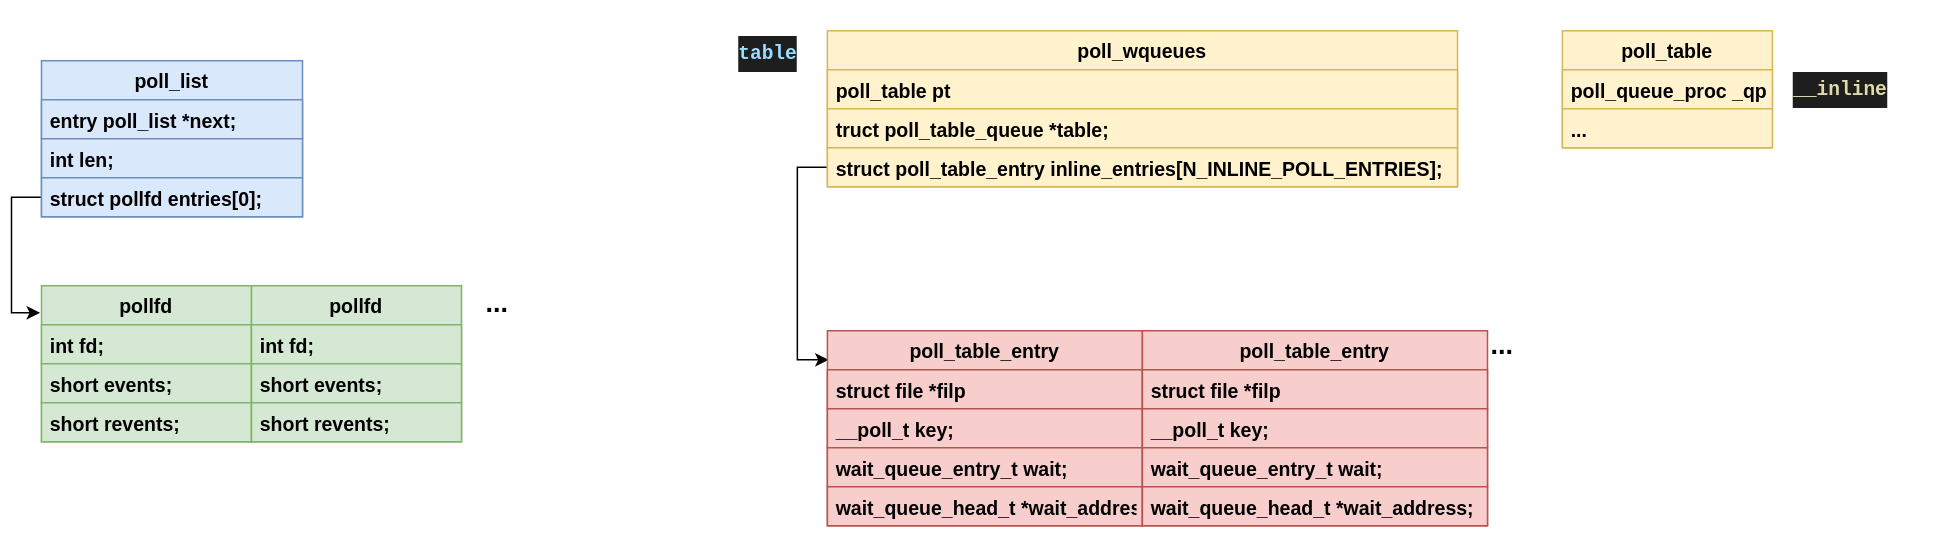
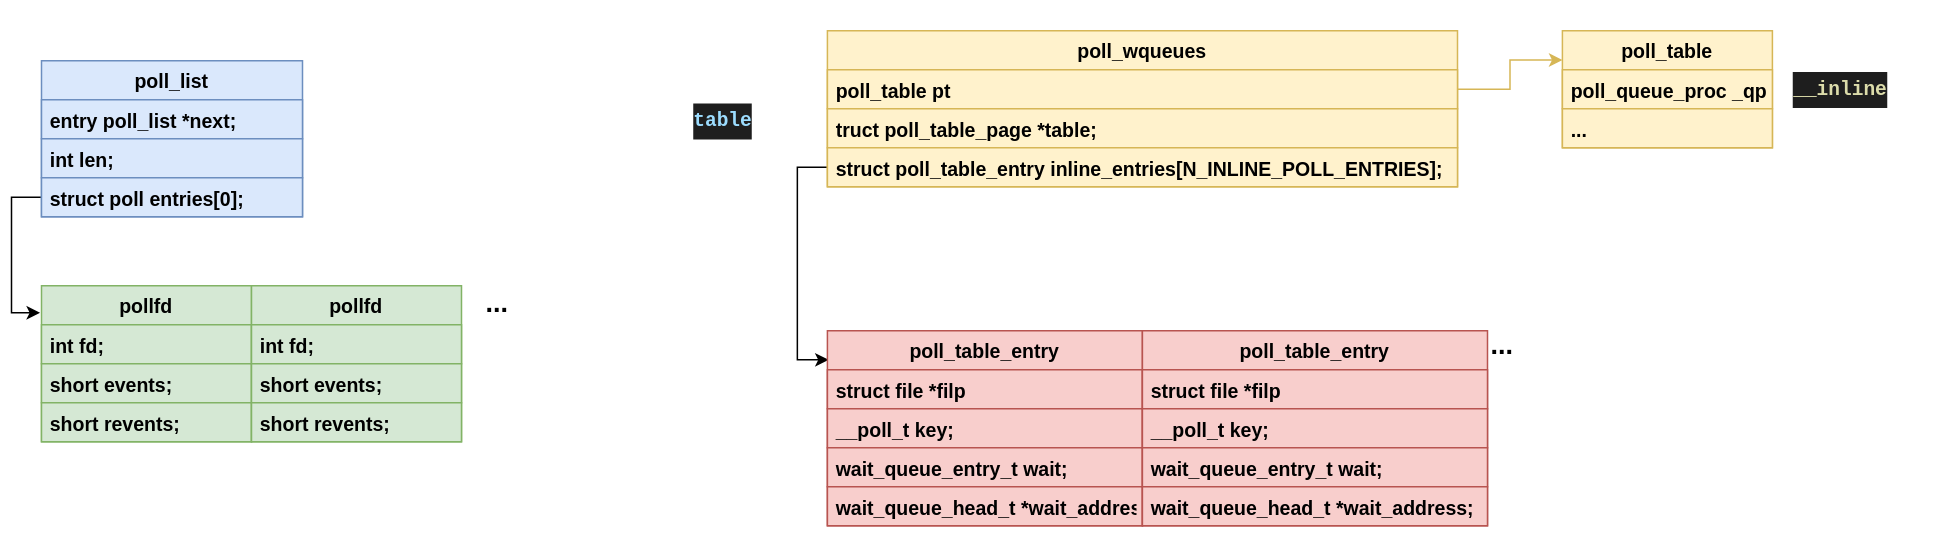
  <mxCell id="0" />
  <mxCell id="1" parent="0" />
  <mxCell id="2" value="&lt;div style=&quot;color: rgb(212, 212, 212); background-color: rgb(30, 30, 30); font-family: consolas, &amp;quot;courier new&amp;quot;, monospace; font-size: 13px; line-height: 24px;&quot;&gt;&lt;span style=&quot;color: rgb(220, 220, 170); font-size: 13px;&quot;&gt;__inline&lt;/span&gt;&lt;/div&gt;" style="text;html=1;align=center;verticalAlign=middle;resizable=0;points=[];autosize=1;fontStyle=1;fontSize=13;" vertex="1" parent="1"><mxGeometry x="1173.94" y="44" width="90" height="30" as="geometry" /></mxCell>
  <mxCell id="3" style="edgeStyle=orthogonalEdgeStyle;rounded=0;orthogonalLoop=1;jettySize=auto;html=1;entryX=-0.007;entryY=0.173;entryDx=0;entryDy=0;entryPerimeter=0;fontStyle=1;fontSize=13;" edge="1" parent="1" source="13" target="14"><mxGeometry relative="1" as="geometry" /></mxCell>
  <mxCell id="4" value="&lt;font style=&quot;font-size: 18px&quot;&gt;...&lt;/font&gt;" style="text;html=1;strokeColor=none;fillColor=none;align=center;verticalAlign=middle;whiteSpace=wrap;rounded=0;fontStyle=1;fontSize=13;" vertex="1" parent="1"><mxGeometry x="304" y="192" width="40" height="20" as="geometry" /></mxCell>
  <mxCell id="5" value="&lt;font style=&quot;font-size: 18px&quot;&gt;...&lt;/font&gt;" style="text;html=1;strokeColor=none;fillColor=none;align=center;verticalAlign=middle;whiteSpace=wrap;rounded=0;fontStyle=1;fontSize=15;" vertex="1" parent="1"><mxGeometry x="164" y="40" width="40" height="20" as="geometry" /></mxCell>
+ <mxCell id="6" style="edgeStyle=orthogonalEdgeStyle;rounded=0;orthogonalLoop=1;jettySize=auto;html=1;entryX=0;entryY=0.25;entryDx=0;entryDy=0;fontSize=13;fillColor=#fff2cc;strokeColor=#d6b656;fontStyle=1" edge="1" parent="1" source="23" target="26"><mxGeometry relative="1" as="geometry" /></mxCell>
  <mxCell id="7" style="edgeStyle=orthogonalEdgeStyle;rounded=0;orthogonalLoop=1;jettySize=auto;html=1;entryX=0.004;entryY=0.149;entryDx=0;entryDy=0;entryPerimeter=0;fontSize=13;fontStyle=1" edge="1" parent="1" source="25" target="29"><mxGeometry relative="1" as="geometry" /></mxCell>
  <mxCell id="8" value="&lt;font style=&quot;font-size: 18px&quot;&gt;...&lt;/font&gt;" style="text;html=1;strokeColor=none;fillColor=none;align=center;verticalAlign=middle;whiteSpace=wrap;rounded=0;fontStyle=1;fontSize=13;" vertex="1" parent="1"><mxGeometry x="973.94" y="220" width="40" height="20" as="geometry" /></mxCell>
- <mxCell id="9" value="&lt;div style=&quot;color: rgb(212, 212, 212); background-color: rgb(30, 30, 30); font-family: consolas, &amp;quot;courier new&amp;quot;, monospace; font-size: 13px; line-height: 24px;&quot;&gt;&lt;span style=&quot;color: rgb(156, 220, 254); font-size: 13px;&quot;&gt;table&lt;/span&gt;&lt;/div&gt;" style="text;html=1;align=center;verticalAlign=middle;resizable=0;points=[];autosize=1;fontSize=13;fontStyle=1" vertex="1" parent="1"><mxGeometry x="479" y="20" width="50" height="30" as="geometry" /></mxCell>
+ <mxCell id="9" value="&lt;div style=&quot;color: rgb(212, 212, 212); background-color: rgb(30, 30, 30); font-family: consolas, &amp;quot;courier new&amp;quot;, monospace; font-size: 13px; line-height: 24px;&quot;&gt;&lt;span style=&quot;color: rgb(156, 220, 254); font-size: 13px;&quot;&gt;table&lt;/span&gt;&lt;/div&gt;" style="text;html=1;align=center;verticalAlign=middle;resizable=0;points=[];autosize=1;fontSize=13;fontStyle=1" vertex="1" parent="1"><mxGeometry x="449" y="65" width="50" height="30" as="geometry" /></mxCell>
  <mxCell id="10" value="poll_list" style="swimlane;fontStyle=1;childLayout=stackLayout;horizontal=1;startSize=26;fillColor=#dae8fc;horizontalStack=0;resizeParent=1;resizeParentMax=0;resizeLast=0;collapsible=1;marginBottom=0;strokeColor=#6c8ebf;fontSize=13;" vertex="1" parent="1"><mxGeometry x="20" y="40" width="174" height="104" as="geometry" /></mxCell>
  <mxCell id="11" value="entry poll_list *next;" style="text;strokeColor=#6c8ebf;fillColor=#dae8fc;align=left;verticalAlign=top;spacingLeft=4;spacingRight=4;overflow=hidden;rotatable=0;points=[[0,0.5],[1,0.5]];portConstraint=eastwest;fontStyle=1;fontSize=13;" vertex="1" parent="10"><mxGeometry y="26" width="174" height="26" as="geometry" /></mxCell>
  <mxCell id="12" value="int len;" style="text;strokeColor=#6c8ebf;fillColor=#dae8fc;align=left;verticalAlign=top;spacingLeft=4;spacingRight=4;overflow=hidden;rotatable=0;points=[[0,0.5],[1,0.5]];portConstraint=eastwest;fontStyle=1;fontSize=13;" vertex="1" parent="10"><mxGeometry y="52" width="174" height="26" as="geometry" /></mxCell>
- <mxCell id="13" value="struct pollfd entries[0];" style="text;strokeColor=#6c8ebf;fillColor=#dae8fc;align=left;verticalAlign=top;spacingLeft=4;spacingRight=4;overflow=hidden;rotatable=0;points=[[0,0.5],[1,0.5]];portConstraint=eastwest;fontStyle=1;fontSize=13;" vertex="1" parent="10"><mxGeometry y="78" width="174" height="26" as="geometry" /></mxCell>
+ <mxCell id="13" value="struct poll entries[0];" style="text;strokeColor=#6c8ebf;fillColor=#dae8fc;align=left;verticalAlign=top;spacingLeft=4;spacingRight=4;overflow=hidden;rotatable=0;points=[[0,0.5],[1,0.5]];portConstraint=eastwest;fontStyle=1;fontSize=13;" vertex="1" parent="10"><mxGeometry y="78" width="174" height="26" as="geometry" /></mxCell>
  <mxCell id="14" value="pollfd" style="swimlane;fontStyle=1;childLayout=stackLayout;horizontal=1;startSize=26;fillColor=#d5e8d4;horizontalStack=0;resizeParent=1;resizeParentMax=0;resizeLast=0;collapsible=1;marginBottom=0;strokeColor=#82b366;fontSize=13;" vertex="1" parent="1"><mxGeometry x="20" y="190" width="140" height="104" as="geometry" /></mxCell>
  <mxCell id="15" value="int fd;" style="text;strokeColor=#82b366;fillColor=#d5e8d4;align=left;verticalAlign=top;spacingLeft=4;spacingRight=4;overflow=hidden;rotatable=0;points=[[0,0.5],[1,0.5]];portConstraint=eastwest;fontStyle=1;fontSize=13;" vertex="1" parent="14"><mxGeometry y="26" width="140" height="26" as="geometry" /></mxCell>
  <mxCell id="16" value="short events;" style="text;strokeColor=#82b366;fillColor=#d5e8d4;align=left;verticalAlign=top;spacingLeft=4;spacingRight=4;overflow=hidden;rotatable=0;points=[[0,0.5],[1,0.5]];portConstraint=eastwest;fontStyle=1;fontSize=13;" vertex="1" parent="14"><mxGeometry y="52" width="140" height="26" as="geometry" /></mxCell>
  <mxCell id="17" value="short revents;" style="text;strokeColor=#82b366;fillColor=#d5e8d4;align=left;verticalAlign=top;spacingLeft=4;spacingRight=4;overflow=hidden;rotatable=0;points=[[0,0.5],[1,0.5]];portConstraint=eastwest;fontStyle=1;fontSize=13;" vertex="1" parent="14"><mxGeometry y="78" width="140" height="26" as="geometry" /></mxCell>
  <mxCell id="18" value="pollfd" style="swimlane;fontStyle=1;childLayout=stackLayout;horizontal=1;startSize=26;fillColor=#d5e8d4;horizontalStack=0;resizeParent=1;resizeParentMax=0;resizeLast=0;collapsible=1;marginBottom=0;strokeColor=#82b366;fontSize=13;" vertex="1" parent="1"><mxGeometry x="160" y="190" width="140" height="104" as="geometry" /></mxCell>
  <mxCell id="19" value="int fd;" style="text;strokeColor=#82b366;fillColor=#d5e8d4;align=left;verticalAlign=top;spacingLeft=4;spacingRight=4;overflow=hidden;rotatable=0;points=[[0,0.5],[1,0.5]];portConstraint=eastwest;fontStyle=1;fontSize=13;" vertex="1" parent="18"><mxGeometry y="26" width="140" height="26" as="geometry" /></mxCell>
  <mxCell id="20" value="short events;" style="text;strokeColor=#82b366;fillColor=#d5e8d4;align=left;verticalAlign=top;spacingLeft=4;spacingRight=4;overflow=hidden;rotatable=0;points=[[0,0.5],[1,0.5]];portConstraint=eastwest;fontStyle=1;fontSize=13;" vertex="1" parent="18"><mxGeometry y="52" width="140" height="26" as="geometry" /></mxCell>
  <mxCell id="21" value="short revents;" style="text;strokeColor=#82b366;fillColor=#d5e8d4;align=left;verticalAlign=top;spacingLeft=4;spacingRight=4;overflow=hidden;rotatable=0;points=[[0,0.5],[1,0.5]];portConstraint=eastwest;fontStyle=1;fontSize=13;" vertex="1" parent="18"><mxGeometry y="78" width="140" height="26" as="geometry" /></mxCell>
  <mxCell id="22" value="poll_wqueues" style="swimlane;fontStyle=1;childLayout=stackLayout;horizontal=1;startSize=26;fillColor=#fff2cc;horizontalStack=0;resizeParent=1;resizeParentMax=0;resizeLast=0;collapsible=1;marginBottom=0;strokeColor=#d6b656;fontSize=13;" vertex="1" parent="1"><mxGeometry x="543.94" y="20" width="420.06" height="104" as="geometry" /></mxCell>
  <mxCell id="23" value="poll_table pt" style="text;strokeColor=#d6b656;fillColor=#fff2cc;align=left;verticalAlign=top;spacingLeft=4;spacingRight=4;overflow=hidden;rotatable=0;points=[[0,0.5],[1,0.5]];portConstraint=eastwest;fontStyle=1;fontSize=13;" vertex="1" parent="22"><mxGeometry y="26" width="420.06" height="26" as="geometry" /></mxCell>
- <mxCell id="24" value="truct poll_table_queue *table;" style="text;strokeColor=#d6b656;fillColor=#fff2cc;align=left;verticalAlign=top;spacingLeft=4;spacingRight=4;overflow=hidden;rotatable=0;points=[[0,0.5],[1,0.5]];portConstraint=eastwest;fontStyle=1;fontSize=13;" vertex="1" parent="22"><mxGeometry y="52" width="420.06" height="26" as="geometry" /></mxCell>
+ <mxCell id="24" value="truct poll_table_page *table;" style="text;strokeColor=#d6b656;fillColor=#fff2cc;align=left;verticalAlign=top;spacingLeft=4;spacingRight=4;overflow=hidden;rotatable=0;points=[[0,0.5],[1,0.5]];portConstraint=eastwest;fontStyle=1;fontSize=13;" vertex="1" parent="22"><mxGeometry y="52" width="420.06" height="26" as="geometry" /></mxCell>
  <mxCell id="25" value="struct poll_table_entry inline_entries[N_INLINE_POLL_ENTRIES];" style="text;strokeColor=#d6b656;fillColor=#fff2cc;align=left;verticalAlign=top;spacingLeft=4;spacingRight=4;overflow=hidden;rotatable=0;points=[[0,0.5],[1,0.5]];portConstraint=eastwest;fontStyle=1;fontSize=13;" vertex="1" parent="22"><mxGeometry y="78" width="420.06" height="26" as="geometry" /></mxCell>
  <mxCell id="26" value="poll_table" style="swimlane;fontStyle=1;childLayout=stackLayout;horizontal=1;startSize=26;fillColor=#fff2cc;horizontalStack=0;resizeParent=1;resizeParentMax=0;resizeLast=0;collapsible=1;marginBottom=0;strokeColor=#d6b656;fontSize=13;" vertex="1" parent="1"><mxGeometry x="1033.94" y="20" width="140" height="78" as="geometry" /></mxCell>
  <mxCell id="27" value="poll_queue_proc _qproc;" style="text;strokeColor=#d6b656;fillColor=#fff2cc;align=left;verticalAlign=top;spacingLeft=4;spacingRight=4;overflow=hidden;rotatable=0;points=[[0,0.5],[1,0.5]];portConstraint=eastwest;fontStyle=1;fontSize=13;" vertex="1" parent="26"><mxGeometry y="26" width="140" height="26" as="geometry" /></mxCell>
  <mxCell id="28" value="..." style="text;strokeColor=#d6b656;fillColor=#fff2cc;align=left;verticalAlign=top;spacingLeft=4;spacingRight=4;overflow=hidden;rotatable=0;points=[[0,0.5],[1,0.5]];portConstraint=eastwest;fontStyle=1;fontSize=13;" vertex="1" parent="26"><mxGeometry y="52" width="140" height="26" as="geometry" /></mxCell>
  <mxCell id="29" value="poll_table_entry" style="swimlane;fontStyle=1;childLayout=stackLayout;horizontal=1;startSize=26;fillColor=#f8cecc;horizontalStack=0;resizeParent=1;resizeParentMax=0;resizeLast=0;collapsible=1;marginBottom=0;fontSize=13;strokeColor=#b85450;" vertex="1" parent="1"><mxGeometry x="543.94" y="220" width="210" height="130" as="geometry" /></mxCell>
  <mxCell id="30" value="struct file *filp" style="text;strokeColor=#b85450;fillColor=#f8cecc;align=left;verticalAlign=top;spacingLeft=4;spacingRight=4;overflow=hidden;rotatable=0;points=[[0,0.5],[1,0.5]];portConstraint=eastwest;fontStyle=1;fontSize=13;" vertex="1" parent="29"><mxGeometry y="26" width="210" height="26" as="geometry" /></mxCell>
  <mxCell id="31" value="__poll_t key;" style="text;strokeColor=#b85450;fillColor=#f8cecc;align=left;verticalAlign=top;spacingLeft=4;spacingRight=4;overflow=hidden;rotatable=0;points=[[0,0.5],[1,0.5]];portConstraint=eastwest;fontStyle=1;fontSize=13;" vertex="1" parent="29"><mxGeometry y="52" width="210" height="26" as="geometry" /></mxCell>
  <mxCell id="32" value="wait_queue_entry_t wait;" style="text;strokeColor=#b85450;fillColor=#f8cecc;align=left;verticalAlign=top;spacingLeft=4;spacingRight=4;overflow=hidden;rotatable=0;points=[[0,0.5],[1,0.5]];portConstraint=eastwest;fontStyle=1;fontSize=13;" vertex="1" parent="29"><mxGeometry y="78" width="210" height="26" as="geometry" /></mxCell>
  <mxCell id="33" value="wait_queue_head_t *wait_address;" style="text;strokeColor=#b85450;fillColor=#f8cecc;align=left;verticalAlign=top;spacingLeft=4;spacingRight=4;overflow=hidden;rotatable=0;points=[[0,0.5],[1,0.5]];portConstraint=eastwest;fontStyle=1;fontSize=13;" vertex="1" parent="29"><mxGeometry y="104" width="210" height="26" as="geometry" /></mxCell>
  <mxCell id="34" value="poll_table_entry" style="swimlane;fontStyle=1;childLayout=stackLayout;horizontal=1;startSize=26;fillColor=#f8cecc;horizontalStack=0;resizeParent=1;resizeParentMax=0;resizeLast=0;collapsible=1;marginBottom=0;fontSize=13;strokeColor=#b85450;" vertex="1" parent="1"><mxGeometry x="753.94" y="220" width="230.06" height="130" as="geometry" /></mxCell>
  <mxCell id="35" value="struct file *filp" style="text;strokeColor=#b85450;fillColor=#f8cecc;align=left;verticalAlign=top;spacingLeft=4;spacingRight=4;overflow=hidden;rotatable=0;points=[[0,0.5],[1,0.5]];portConstraint=eastwest;fontStyle=1;fontSize=13;" vertex="1" parent="34"><mxGeometry y="26" width="230.06" height="26" as="geometry" /></mxCell>
  <mxCell id="36" value="__poll_t key;" style="text;strokeColor=#b85450;fillColor=#f8cecc;align=left;verticalAlign=top;spacingLeft=4;spacingRight=4;overflow=hidden;rotatable=0;points=[[0,0.5],[1,0.5]];portConstraint=eastwest;fontStyle=1;fontSize=13;" vertex="1" parent="34"><mxGeometry y="52" width="230.06" height="26" as="geometry" /></mxCell>
  <mxCell id="37" value="wait_queue_entry_t wait;" style="text;strokeColor=#b85450;fillColor=#f8cecc;align=left;verticalAlign=top;spacingLeft=4;spacingRight=4;overflow=hidden;rotatable=0;points=[[0,0.5],[1,0.5]];portConstraint=eastwest;fontStyle=1;fontSize=13;" vertex="1" parent="34"><mxGeometry y="78" width="230.06" height="26" as="geometry" /></mxCell>
  <mxCell id="38" value="wait_queue_head_t *wait_address;" style="text;strokeColor=#b85450;fillColor=#f8cecc;align=left;verticalAlign=top;spacingLeft=4;spacingRight=4;overflow=hidden;rotatable=0;points=[[0,0.5],[1,0.5]];portConstraint=eastwest;fontStyle=1;fontSize=13;" vertex="1" parent="34"><mxGeometry y="104" width="230.06" height="26" as="geometry" /></mxCell>
